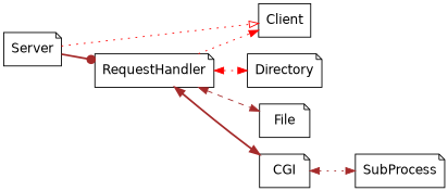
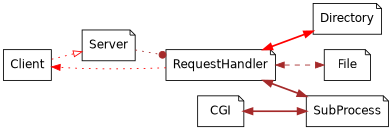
  digraph {
    fontname="DejaVu Sans"
    rankdir=LR
    node [fontname="DejaVu Sans" shape=note]
    edge [color=brown fontname="DejaVu Sans" style=dotted dir=both]
    Client [shape=box]
    Server
    RequestHandler
    Directory
    File
    CGI
    SubProcess
-   Server -> Client [arrowhead=onormal color=red dir=""]
-   Server -> RequestHandler [arrowhead=dot style=bold dir=""]
+   Client -> Server [arrowhead=onormal color=red dir=""]
+   Server -> RequestHandler [arrowhead=dot dir=""]
    RequestHandler -> Client [arrowhead=normal color=red dir=""]
-   RequestHandler -> Directory [color=red]
+   RequestHandler -> Directory [color=red style=bold]
    RequestHandler -> File [style=dashed]
-   RequestHandler -> CGI [style=bold]
-   CGI -> SubProcess
+   RequestHandler -> SubProcess [style=bold]
+   CGI -> SubProcess [style=bold]
  }
